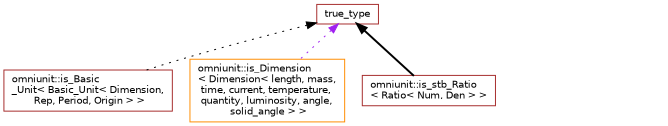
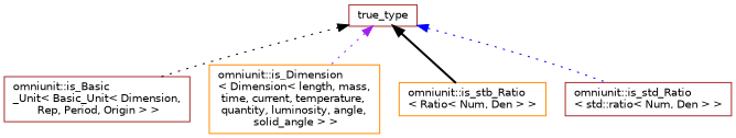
  digraph {
    rankdir=TB
    node [color=brown fillcolor=white fontname=Helvetica fontsize=10 shape=record style=filled]
    edge [color=black dir=back fontname=Helvetica fontsize=10 labelfontname=Helvetica labelfontsize=10 style=dotted]
    n1 [height=0.2 label=true_type width=0.4]
    n2 [height=0.2 label="omniunit::is_Basic\l_Unit\< Basic_Unit\< Dimension,\l Rep, Period, Origin \> \>" width=0.4]
    n3 [color=darkorange height=0.2 label="omniunit::is_Dimension\l\< Dimension\< length, mass,\l time, current, temperature,\l quantity, luminosity, angle,\l solid_angle \> \>" width=0.4]
-   n4 [height=0.2 label="omniunit::is_stb_Ratio\l\< Ratio\< Num, Den \> \>" width=0.4]
+   n4 [color=darkorange height=0.2 label="omniunit::is_stb_Ratio\l\< Ratio\< Num, Den \> \>" width=0.4]
+   n5 [height=0.2 label="omniunit::is_std_Ratio\l\< std::ratio\< Num, Den \> \>" width=0.4]
    n1 -> n2
    n1 -> n3 [color=purple]
    n1 -> n4 [style=bold]
+   n1 -> n5 [color=blue]
  }
